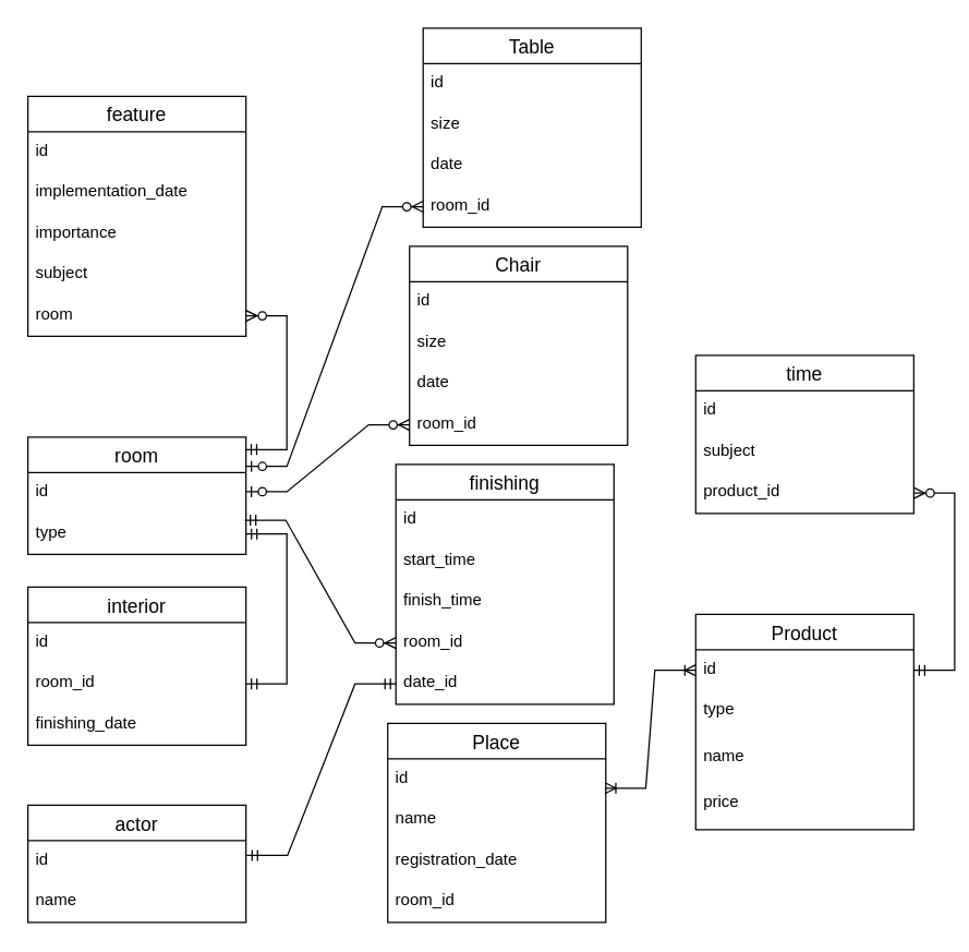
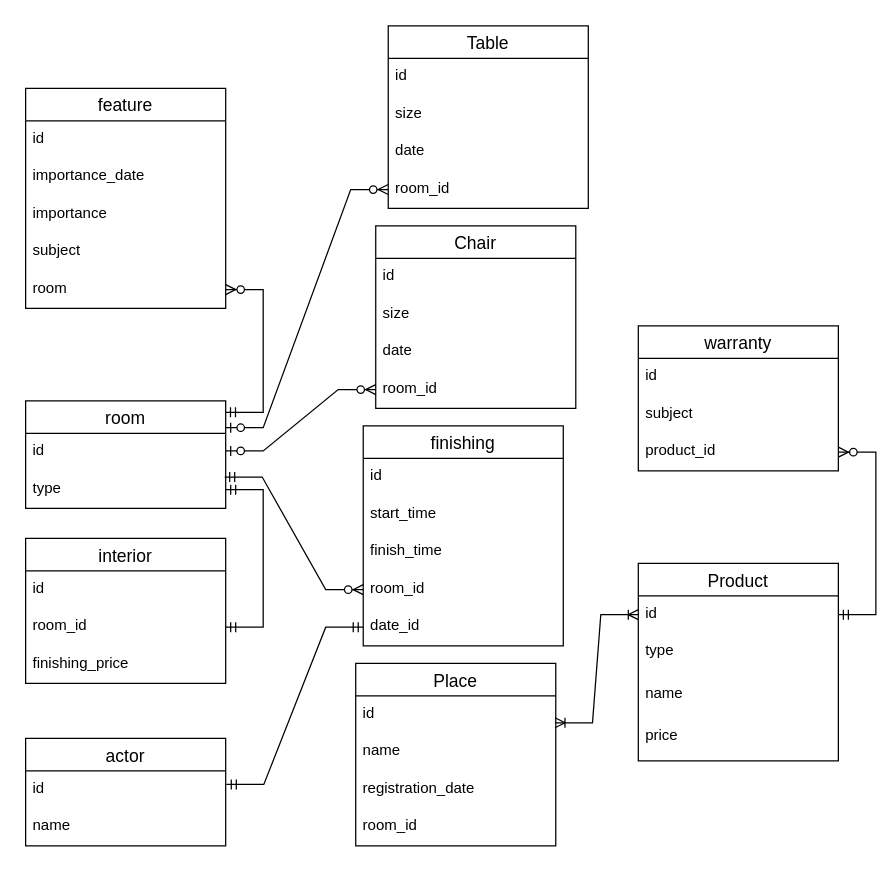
  <mxCell id="0" />
  <mxCell id="1" parent="0" />
  <mxCell id="2" value="Table" style="swimlane;fontStyle=0;childLayout=stackLayout;horizontal=1;startSize=26;horizontalStack=0;resizeParent=1;resizeParentMax=0;resizeLast=0;collapsible=1;marginBottom=0;align=center;fontSize=14;" parent="1" vertex="1"><mxGeometry x="310" y="20" width="160" height="146" as="geometry" /></mxCell>
  <mxCell id="3" value="id" style="text;strokeColor=none;fillColor=none;spacingLeft=4;spacingRight=4;overflow=hidden;rotatable=0;points=[[0,0.5],[1,0.5]];portConstraint=eastwest;fontSize=12;whiteSpace=wrap;html=1;" parent="2" vertex="1"><mxGeometry y="26" width="160" height="30" as="geometry" /></mxCell>
  <mxCell id="4" value="size" style="text;strokeColor=none;fillColor=none;spacingLeft=4;spacingRight=4;overflow=hidden;rotatable=0;points=[[0,0.5],[1,0.5]];portConstraint=eastwest;fontSize=12;whiteSpace=wrap;html=1;" parent="2" vertex="1"><mxGeometry y="56" width="160" height="30" as="geometry" /></mxCell>
  <mxCell id="5" value="date" style="text;strokeColor=none;fillColor=none;spacingLeft=4;spacingRight=4;overflow=hidden;rotatable=0;points=[[0,0.5],[1,0.5]];portConstraint=eastwest;fontSize=12;whiteSpace=wrap;html=1;" parent="2" vertex="1"><mxGeometry y="86" width="160" height="30" as="geometry" /></mxCell>
  <mxCell id="6" value="room_id" style="text;strokeColor=none;fillColor=none;spacingLeft=4;spacingRight=4;overflow=hidden;rotatable=0;points=[[0,0.5],[1,0.5]];portConstraint=eastwest;fontSize=12;whiteSpace=wrap;html=1;" parent="2" vertex="1"><mxGeometry y="116" width="160" height="30" as="geometry" /></mxCell>
  <mxCell id="7" value="Place" style="swimlane;fontStyle=0;childLayout=stackLayout;horizontal=1;startSize=26;horizontalStack=0;resizeParent=1;resizeParentMax=0;resizeLast=0;collapsible=1;marginBottom=0;align=center;fontSize=14;" parent="1" vertex="1"><mxGeometry x="284" y="530" width="160" height="146" as="geometry" /></mxCell>
  <mxCell id="8" value="id" style="text;strokeColor=none;fillColor=none;spacingLeft=4;spacingRight=4;overflow=hidden;rotatable=0;points=[[0,0.5],[1,0.5]];portConstraint=eastwest;fontSize=12;whiteSpace=wrap;html=1;" parent="7" vertex="1"><mxGeometry y="26" width="160" height="30" as="geometry" /></mxCell>
  <mxCell id="9" value="name" style="text;strokeColor=none;fillColor=none;spacingLeft=4;spacingRight=4;overflow=hidden;rotatable=0;points=[[0,0.5],[1,0.5]];portConstraint=eastwest;fontSize=12;whiteSpace=wrap;html=1;" parent="7" vertex="1"><mxGeometry y="56" width="160" height="30" as="geometry" /></mxCell>
  <mxCell id="10" value="registration_date" style="text;strokeColor=none;fillColor=none;spacingLeft=4;spacingRight=4;overflow=hidden;rotatable=0;points=[[0,0.5],[1,0.5]];portConstraint=eastwest;fontSize=12;whiteSpace=wrap;html=1;" parent="7" vertex="1"><mxGeometry y="86" width="160" height="30" as="geometry" /></mxCell>
  <mxCell id="11" value="room_id" style="text;strokeColor=none;fillColor=none;spacingLeft=4;spacingRight=4;overflow=hidden;rotatable=0;points=[[0,0.5],[1,0.5]];portConstraint=eastwest;fontSize=12;whiteSpace=wrap;html=1;" parent="7" vertex="1"><mxGeometry y="116" width="160" height="30" as="geometry" /></mxCell>
  <mxCell id="12" value="interior" style="swimlane;fontStyle=0;childLayout=stackLayout;horizontal=1;startSize=26;horizontalStack=0;resizeParent=1;resizeParentMax=0;resizeLast=0;collapsible=1;marginBottom=0;align=center;fontSize=14;" parent="1" vertex="1"><mxGeometry x="20" y="430" width="160" height="116" as="geometry" /></mxCell>
  <mxCell id="13" value="id" style="text;strokeColor=none;fillColor=none;spacingLeft=4;spacingRight=4;overflow=hidden;rotatable=0;points=[[0,0.5],[1,0.5]];portConstraint=eastwest;fontSize=12;whiteSpace=wrap;html=1;" parent="12" vertex="1"><mxGeometry y="26" width="160" height="30" as="geometry" /></mxCell>
  <mxCell id="14" value="room_id" style="text;strokeColor=none;fillColor=none;spacingLeft=4;spacingRight=4;overflow=hidden;rotatable=0;points=[[0,0.5],[1,0.5]];portConstraint=eastwest;fontSize=12;whiteSpace=wrap;html=1;" parent="12" vertex="1"><mxGeometry y="56" width="160" height="30" as="geometry" /></mxCell>
- <mxCell id="15" value="finishing_date" style="text;strokeColor=none;fillColor=none;spacingLeft=4;spacingRight=4;overflow=hidden;rotatable=0;points=[[0,0.5],[1,0.5]];portConstraint=eastwest;fontSize=12;whiteSpace=wrap;html=1;" parent="12" vertex="1"><mxGeometry y="86" width="160" height="30" as="geometry" /></mxCell>
+ <mxCell id="15" value="finishing_price" style="text;strokeColor=none;fillColor=none;spacingLeft=4;spacingRight=4;overflow=hidden;rotatable=0;points=[[0,0.5],[1,0.5]];portConstraint=eastwest;fontSize=12;whiteSpace=wrap;html=1;" parent="12" vertex="1"><mxGeometry y="86" width="160" height="30" as="geometry" /></mxCell>
  <mxCell id="16" value="Product" style="swimlane;fontStyle=0;childLayout=stackLayout;horizontal=1;startSize=26;horizontalStack=0;resizeParent=1;resizeParentMax=0;resizeLast=0;collapsible=1;marginBottom=0;align=center;fontSize=14;" parent="1" vertex="1"><mxGeometry x="510" y="450" width="160" height="158" as="geometry" /></mxCell>
  <mxCell id="17" value="id" style="text;strokeColor=none;fillColor=none;spacingLeft=4;spacingRight=4;overflow=hidden;rotatable=0;points=[[0,0.5],[1,0.5]];portConstraint=eastwest;fontSize=12;whiteSpace=wrap;html=1;" parent="16" vertex="1"><mxGeometry y="26" width="160" height="30" as="geometry" /></mxCell>
  <mxCell id="18" value="type" style="text;strokeColor=none;fillColor=none;spacingLeft=4;spacingRight=4;overflow=hidden;rotatable=0;points=[[0,0.5],[1,0.5]];portConstraint=eastwest;fontSize=12;whiteSpace=wrap;html=1;" parent="16" vertex="1"><mxGeometry y="56" width="160" height="34" as="geometry" /></mxCell>
  <mxCell id="19" value="name" style="text;strokeColor=none;fillColor=none;spacingLeft=4;spacingRight=4;overflow=hidden;rotatable=0;points=[[0,0.5],[1,0.5]];portConstraint=eastwest;fontSize=12;whiteSpace=wrap;html=1;" parent="16" vertex="1"><mxGeometry y="90" width="160" height="34" as="geometry" /></mxCell>
  <mxCell id="20" value="price" style="text;strokeColor=none;fillColor=none;spacingLeft=4;spacingRight=4;overflow=hidden;rotatable=0;points=[[0,0.5],[1,0.5]];portConstraint=eastwest;fontSize=12;whiteSpace=wrap;html=1;" parent="16" vertex="1"><mxGeometry y="124" width="160" height="34" as="geometry" /></mxCell>
  <mxCell id="21" value="Chair" style="swimlane;fontStyle=0;childLayout=stackLayout;horizontal=1;startSize=26;horizontalStack=0;resizeParent=1;resizeParentMax=0;resizeLast=0;collapsible=1;marginBottom=0;align=center;fontSize=14;" parent="1" vertex="1"><mxGeometry x="300" y="180" width="160" height="146" as="geometry" /></mxCell>
  <mxCell id="22" value="id" style="text;strokeColor=none;fillColor=none;spacingLeft=4;spacingRight=4;overflow=hidden;rotatable=0;points=[[0,0.5],[1,0.5]];portConstraint=eastwest;fontSize=12;whiteSpace=wrap;html=1;" parent="21" vertex="1"><mxGeometry y="26" width="160" height="30" as="geometry" /></mxCell>
  <mxCell id="23" value="size" style="text;strokeColor=none;fillColor=none;spacingLeft=4;spacingRight=4;overflow=hidden;rotatable=0;points=[[0,0.5],[1,0.5]];portConstraint=eastwest;fontSize=12;whiteSpace=wrap;html=1;" parent="21" vertex="1"><mxGeometry y="56" width="160" height="30" as="geometry" /></mxCell>
  <mxCell id="24" value="date" style="text;strokeColor=none;fillColor=none;spacingLeft=4;spacingRight=4;overflow=hidden;rotatable=0;points=[[0,0.5],[1,0.5]];portConstraint=eastwest;fontSize=12;whiteSpace=wrap;html=1;" parent="21" vertex="1"><mxGeometry y="86" width="160" height="30" as="geometry" /></mxCell>
  <mxCell id="25" value="room_id" style="text;strokeColor=none;fillColor=none;spacingLeft=4;spacingRight=4;overflow=hidden;rotatable=0;points=[[0,0.5],[1,0.5]];portConstraint=eastwest;fontSize=12;whiteSpace=wrap;html=1;" parent="21" vertex="1"><mxGeometry y="116" width="160" height="30" as="geometry" /></mxCell>
  <mxCell id="26" value="finishing" style="swimlane;fontStyle=0;childLayout=stackLayout;horizontal=1;startSize=26;horizontalStack=0;resizeParent=1;resizeParentMax=0;resizeLast=0;collapsible=1;marginBottom=0;align=center;fontSize=14;" parent="1" vertex="1"><mxGeometry x="290" y="340" width="160" height="176" as="geometry" /></mxCell>
  <mxCell id="27" value="id" style="text;strokeColor=none;fillColor=none;spacingLeft=4;spacingRight=4;overflow=hidden;rotatable=0;points=[[0,0.5],[1,0.5]];portConstraint=eastwest;fontSize=12;whiteSpace=wrap;html=1;" parent="26" vertex="1"><mxGeometry y="26" width="160" height="30" as="geometry" /></mxCell>
  <mxCell id="28" value="start_time" style="text;strokeColor=none;fillColor=none;spacingLeft=4;spacingRight=4;overflow=hidden;rotatable=0;points=[[0,0.5],[1,0.5]];portConstraint=eastwest;fontSize=12;whiteSpace=wrap;html=1;" parent="26" vertex="1"><mxGeometry y="56" width="160" height="30" as="geometry" /></mxCell>
  <mxCell id="29" value="finish_time" style="text;strokeColor=none;fillColor=none;spacingLeft=4;spacingRight=4;overflow=hidden;rotatable=0;points=[[0,0.5],[1,0.5]];portConstraint=eastwest;fontSize=12;whiteSpace=wrap;html=1;" parent="26" vertex="1"><mxGeometry y="86" width="160" height="30" as="geometry" /></mxCell>
  <mxCell id="30" value="room_id" style="text;strokeColor=none;fillColor=none;spacingLeft=4;spacingRight=4;overflow=hidden;rotatable=0;points=[[0,0.5],[1,0.5]];portConstraint=eastwest;fontSize=12;whiteSpace=wrap;html=1;" parent="26" vertex="1"><mxGeometry y="116" width="160" height="30" as="geometry" /></mxCell>
  <mxCell id="31" value="date_id" style="text;strokeColor=none;fillColor=none;spacingLeft=4;spacingRight=4;overflow=hidden;rotatable=0;points=[[0,0.5],[1,0.5]];portConstraint=eastwest;fontSize=12;whiteSpace=wrap;html=1;" parent="26" vertex="1"><mxGeometry y="146" width="160" height="30" as="geometry" /></mxCell>
  <mxCell id="32" value="feature" style="swimlane;fontStyle=0;childLayout=stackLayout;horizontal=1;startSize=26;horizontalStack=0;resizeParent=1;resizeParentMax=0;resizeLast=0;collapsible=1;marginBottom=0;align=center;fontSize=14;" parent="1" vertex="1"><mxGeometry x="20" y="70" width="160" height="176" as="geometry" /></mxCell>
  <mxCell id="33" value="id" style="text;strokeColor=none;fillColor=none;spacingLeft=4;spacingRight=4;overflow=hidden;rotatable=0;points=[[0,0.5],[1,0.5]];portConstraint=eastwest;fontSize=12;whiteSpace=wrap;html=1;" parent="32" vertex="1"><mxGeometry y="26" width="160" height="30" as="geometry" /></mxCell>
- <mxCell id="34" value="implementation_date" style="text;strokeColor=none;fillColor=none;spacingLeft=4;spacingRight=4;overflow=hidden;rotatable=0;points=[[0,0.5],[1,0.5]];portConstraint=eastwest;fontSize=12;whiteSpace=wrap;html=1;" parent="32" vertex="1"><mxGeometry y="56" width="160" height="30" as="geometry" /></mxCell>
+ <mxCell id="34" value="importance_date" style="text;strokeColor=none;fillColor=none;spacingLeft=4;spacingRight=4;overflow=hidden;rotatable=0;points=[[0,0.5],[1,0.5]];portConstraint=eastwest;fontSize=12;whiteSpace=wrap;html=1;" parent="32" vertex="1"><mxGeometry y="56" width="160" height="30" as="geometry" /></mxCell>
  <mxCell id="35" value="importance" style="text;strokeColor=none;fillColor=none;spacingLeft=4;spacingRight=4;overflow=hidden;rotatable=0;points=[[0,0.5],[1,0.5]];portConstraint=eastwest;fontSize=12;whiteSpace=wrap;html=1;" parent="32" vertex="1"><mxGeometry y="86" width="160" height="30" as="geometry" /></mxCell>
  <mxCell id="36" value="subject" style="text;strokeColor=none;fillColor=none;spacingLeft=4;spacingRight=4;overflow=hidden;rotatable=0;points=[[0,0.5],[1,0.5]];portConstraint=eastwest;fontSize=12;whiteSpace=wrap;html=1;" parent="32" vertex="1"><mxGeometry y="116" width="160" height="30" as="geometry" /></mxCell>
  <mxCell id="37" value="room" style="text;strokeColor=none;fillColor=none;spacingLeft=4;spacingRight=4;overflow=hidden;rotatable=0;points=[[0,0.5],[1,0.5]];portConstraint=eastwest;fontSize=12;whiteSpace=wrap;html=1;" parent="32" vertex="1"><mxGeometry y="146" width="160" height="30" as="geometry" /></mxCell>
- <mxCell id="38" value="time" style="swimlane;fontStyle=0;childLayout=stackLayout;horizontal=1;startSize=26;horizontalStack=0;resizeParent=1;resizeParentMax=0;resizeLast=0;collapsible=1;marginBottom=0;align=center;fontSize=14;" parent="1" vertex="1"><mxGeometry x="510" y="260" width="160" height="116" as="geometry" /></mxCell>
+ <mxCell id="38" value="warranty" style="swimlane;fontStyle=0;childLayout=stackLayout;horizontal=1;startSize=26;horizontalStack=0;resizeParent=1;resizeParentMax=0;resizeLast=0;collapsible=1;marginBottom=0;align=center;fontSize=14;" parent="1" vertex="1"><mxGeometry x="510" y="260" width="160" height="116" as="geometry" /></mxCell>
  <mxCell id="39" value="id" style="text;strokeColor=none;fillColor=none;spacingLeft=4;spacingRight=4;overflow=hidden;rotatable=0;points=[[0,0.5],[1,0.5]];portConstraint=eastwest;fontSize=12;whiteSpace=wrap;html=1;" parent="38" vertex="1"><mxGeometry y="26" width="160" height="30" as="geometry" /></mxCell>
  <mxCell id="40" value="subject" style="text;strokeColor=none;fillColor=none;spacingLeft=4;spacingRight=4;overflow=hidden;rotatable=0;points=[[0,0.5],[1,0.5]];portConstraint=eastwest;fontSize=12;whiteSpace=wrap;html=1;" parent="38" vertex="1"><mxGeometry y="56" width="160" height="30" as="geometry" /></mxCell>
  <mxCell id="41" value="product_id" style="text;strokeColor=none;fillColor=none;spacingLeft=4;spacingRight=4;overflow=hidden;rotatable=0;points=[[0,0.5],[1,0.5]];portConstraint=eastwest;fontSize=12;whiteSpace=wrap;html=1;" parent="38" vertex="1"><mxGeometry y="86" width="160" height="30" as="geometry" /></mxCell>
  <mxCell id="42" value="room" style="swimlane;fontStyle=0;childLayout=stackLayout;horizontal=1;startSize=26;horizontalStack=0;resizeParent=1;resizeParentMax=0;resizeLast=0;collapsible=1;marginBottom=0;align=center;fontSize=14;" parent="1" vertex="1"><mxGeometry x="20" y="320" width="160" height="86" as="geometry" /></mxCell>
  <mxCell id="43" value="id" style="text;strokeColor=none;fillColor=none;spacingLeft=4;spacingRight=4;overflow=hidden;rotatable=0;points=[[0,0.5],[1,0.5]];portConstraint=eastwest;fontSize=12;whiteSpace=wrap;html=1;" parent="42" vertex="1"><mxGeometry y="26" width="160" height="30" as="geometry" /></mxCell>
  <mxCell id="44" value="type" style="text;strokeColor=none;fillColor=none;spacingLeft=4;spacingRight=4;overflow=hidden;rotatable=0;points=[[0,0.5],[1,0.5]];portConstraint=eastwest;fontSize=12;whiteSpace=wrap;html=1;" parent="42" vertex="1"><mxGeometry y="56" width="160" height="30" as="geometry" /></mxCell>
  <mxCell id="45" value="actor" style="swimlane;fontStyle=0;childLayout=stackLayout;horizontal=1;startSize=26;horizontalStack=0;resizeParent=1;resizeParentMax=0;resizeLast=0;collapsible=1;marginBottom=0;align=center;fontSize=14;" parent="1" vertex="1"><mxGeometry x="20" y="590" width="160" height="86" as="geometry" /></mxCell>
  <mxCell id="46" value="id" style="text;strokeColor=none;fillColor=none;spacingLeft=4;spacingRight=4;overflow=hidden;rotatable=0;points=[[0,0.5],[1,0.5]];portConstraint=eastwest;fontSize=12;whiteSpace=wrap;html=1;" parent="45" vertex="1"><mxGeometry y="26" width="160" height="30" as="geometry" /></mxCell>
  <mxCell id="47" value="name" style="text;strokeColor=none;fillColor=none;spacingLeft=4;spacingRight=4;overflow=hidden;rotatable=0;points=[[0,0.5],[1,0.5]];portConstraint=eastwest;fontSize=12;whiteSpace=wrap;html=1;" parent="45" vertex="1"><mxGeometry y="56" width="160" height="30" as="geometry" /></mxCell>
  <mxCell id="48" value="" style="edgeStyle=entityRelationEdgeStyle;fontSize=12;html=1;endArrow=ERoneToMany;startArrow=ERoneToMany;rounded=0;entryX=0;entryY=0.5;entryDx=0;entryDy=0;exitX=0.996;exitY=0.716;exitDx=0;exitDy=0;exitPerimeter=0;" parent="1" source="8" target="17" edge="1"><mxGeometry width="100" height="100" relative="1" as="geometry"><mxPoint x="444" y="590" as="sourcePoint" /><mxPoint x="510" y="510" as="targetPoint" /></mxGeometry></mxCell>
  <mxCell id="49" value="" style="edgeStyle=entityRelationEdgeStyle;fontSize=12;html=1;endArrow=ERmandOne;startArrow=ERmandOne;rounded=0;exitX=1.003;exitY=0.36;exitDx=0;exitDy=0;exitPerimeter=0;" edge="1" parent="1" source="46" target="31"><mxGeometry width="100" height="100" relative="1" as="geometry"><mxPoint x="150" y="890" as="sourcePoint" /><mxPoint x="200" y="780" as="targetPoint" /></mxGeometry></mxCell>
  <mxCell id="50" value="" style="edgeStyle=entityRelationEdgeStyle;fontSize=12;html=1;endArrow=ERzeroToMany;startArrow=ERzeroToOne;rounded=0;exitX=1;exitY=0.25;exitDx=0;exitDy=0;entryX=0;entryY=0.5;entryDx=0;entryDy=0;" edge="1" parent="1" source="42" target="6"><mxGeometry width="100" height="100" relative="1" as="geometry"><mxPoint x="190" y="340" as="sourcePoint" /><mxPoint x="290" y="240" as="targetPoint" /></mxGeometry></mxCell>
  <mxCell id="51" value="" style="edgeStyle=entityRelationEdgeStyle;fontSize=12;html=1;endArrow=ERzeroToMany;startArrow=ERmandOne;rounded=0;exitX=0.999;exitY=0.107;exitDx=0;exitDy=0;exitPerimeter=0;" edge="1" parent="1" source="42" target="37"><mxGeometry width="100" height="100" relative="1" as="geometry"><mxPoint x="170" y="450" as="sourcePoint" /><mxPoint x="270" y="350" as="targetPoint" /><Array as="points"><mxPoint x="200" y="430" /></Array></mxGeometry></mxCell>
  <mxCell id="52" value="" style="edgeStyle=entityRelationEdgeStyle;fontSize=12;html=1;endArrow=ERzeroToMany;startArrow=ERzeroToOne;rounded=0;entryX=0;entryY=0.5;entryDx=0;entryDy=0;" edge="1" parent="1" target="25"><mxGeometry width="100" height="100" relative="1" as="geometry"><mxPoint x="180" y="360" as="sourcePoint" /><mxPoint x="310" y="174" as="targetPoint" /></mxGeometry></mxCell>
  <mxCell id="53" value="" style="edgeStyle=entityRelationEdgeStyle;fontSize=12;html=1;endArrow=ERzeroToMany;startArrow=ERmandOne;rounded=0;exitX=0.995;exitY=0.164;exitDx=0;exitDy=0;exitPerimeter=0;" edge="1" parent="1" source="44" target="30"><mxGeometry width="100" height="100" relative="1" as="geometry"><mxPoint x="175" y="370" as="sourcePoint" /><mxPoint x="284" y="477.85" as="targetPoint" /></mxGeometry></mxCell>
  <mxCell id="54" value="" style="edgeStyle=entityRelationEdgeStyle;fontSize=12;html=1;endArrow=ERmandOne;startArrow=ERmandOne;rounded=0;entryX=1;entryY=0.5;entryDx=0;entryDy=0;" edge="1" parent="1" source="14" target="44"><mxGeometry width="100" height="100" relative="1" as="geometry"><mxPoint x="160" y="900" as="sourcePoint" /><mxPoint x="220" y="790" as="targetPoint" /></mxGeometry></mxCell>
  <mxCell id="55" value="" style="edgeStyle=entityRelationEdgeStyle;fontSize=12;html=1;endArrow=ERzeroToMany;startArrow=ERmandOne;rounded=0;exitX=1;exitY=0.5;exitDx=0;exitDy=0;" edge="1" parent="1" source="17" target="41"><mxGeometry width="100" height="100" relative="1" as="geometry"><mxPoint x="677" y="506" as="sourcePoint" /><mxPoint x="777" y="406" as="targetPoint" /></mxGeometry></mxCell>
